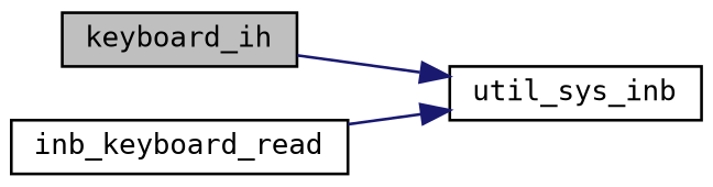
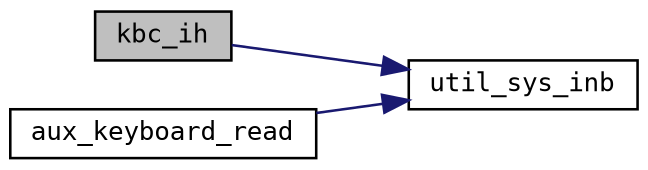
  digraph {
    fontname="DejaVu Sans Mono"
    rankdir=LR
    node [color=black fillcolor=white fontname="DejaVu Sans Mono" fontsize=10 shape=record style=filled]
    edge [color=midnightblue fontname="DejaVu Sans Mono" fontsize=10 labelfontname=Helvetica labelfontsize=10 style=solid]
-   n1 [fillcolor=grey75 fontcolor=black height=0.2 label=keyboard_ih width=0.4]
+   n1 [fillcolor=grey75 fontcolor=black height=0.2 label=kbc_ih width=0.4]
    n2 [height=0.2 label=util_sys_inb width=0.4]
-   n3 [height=0.2 label=inb_keyboard_read width=0.4]
+   n3 [height=0.2 label=aux_keyboard_read width=0.4]
    n1 -> n2
    n3 -> n2
  }
